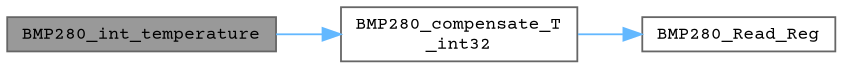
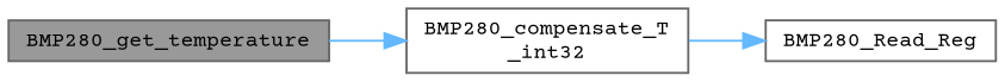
  digraph {
    fontname="Courier Prime"
    rankdir=LR
    node [color=grey40 fillcolor=white fontname="Courier Prime" fontsize=10 shape=box style=filled]
    edge [color=steelblue1 fontname="Courier Prime" fontsize=10 labelfontname=Helvetica labelfontsize=10 style=solid]
-   n1 [color=gray40 fillcolor=grey60 fontcolor=black height=0.2 label=BMP280_int_temperature width=0.4]
+   n1 [color=gray40 fillcolor=grey60 fontcolor=black height=0.2 label=BMP280_get_temperature width=0.4]
    n2 [height=0.2 label="BMP280_compensate_T\l_int32" width=0.4]
    n3 [height=0.2 label=BMP280_Read_Reg width=0.4]
    n1 -> n2
    n2 -> n3
  }
